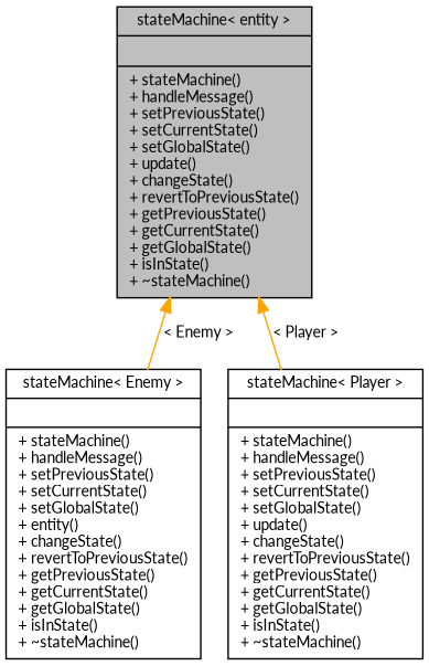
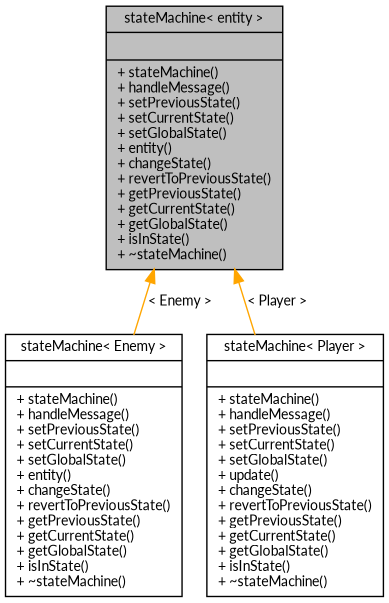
  digraph {
    fontname=Lato
    node [color=black fillcolor=white fontname=Lato fontsize=10 shape=record style=filled]
    edge [color=orange dir=back fontname=Lato fontsize=10 labelfontname=Helvetica labelfontsize=10 style=solid]
-   n1 [fillcolor=grey75 fontcolor=black height=0.2 label="{stateMachine\< entity \>\n||+ stateMachine()\l+ handleMessage()\l+ setPreviousState()\l+ setCurrentState()\l+ setGlobalState()\l+ update()\l+ changeState()\l+ revertToPreviousState()\l+ getPreviousState()\l+ getCurrentState()\l+ getGlobalState()\l+ isInState()\l+ ~stateMachine()\l}" width=0.4]
+   n1 [fillcolor=grey75 fontcolor=black height=0.2 label="{stateMachine\< entity \>\n||+ stateMachine()\l+ handleMessage()\l+ setPreviousState()\l+ setCurrentState()\l+ setGlobalState()\l+ entity()\l+ changeState()\l+ revertToPreviousState()\l+ getPreviousState()\l+ getCurrentState()\l+ getGlobalState()\l+ isInState()\l+ ~stateMachine()\l}" width=0.4]
    n2 [height=0.2 label="{stateMachine\< Enemy \>\n||+ stateMachine()\l+ handleMessage()\l+ setPreviousState()\l+ setCurrentState()\l+ setGlobalState()\l+ entity()\l+ changeState()\l+ revertToPreviousState()\l+ getPreviousState()\l+ getCurrentState()\l+ getGlobalState()\l+ isInState()\l+ ~stateMachine()\l}" width=0.4]
    n3 [height=0.2 label="{stateMachine\< Player \>\n||+ stateMachine()\l+ handleMessage()\l+ setPreviousState()\l+ setCurrentState()\l+ setGlobalState()\l+ update()\l+ changeState()\l+ revertToPreviousState()\l+ getPreviousState()\l+ getCurrentState()\l+ getGlobalState()\l+ isInState()\l+ ~stateMachine()\l}" width=0.4]
    n1 -> n2 [label=" \< Enemy \>"]
    n1 -> n3 [label=" \< Player \>"]
  }
